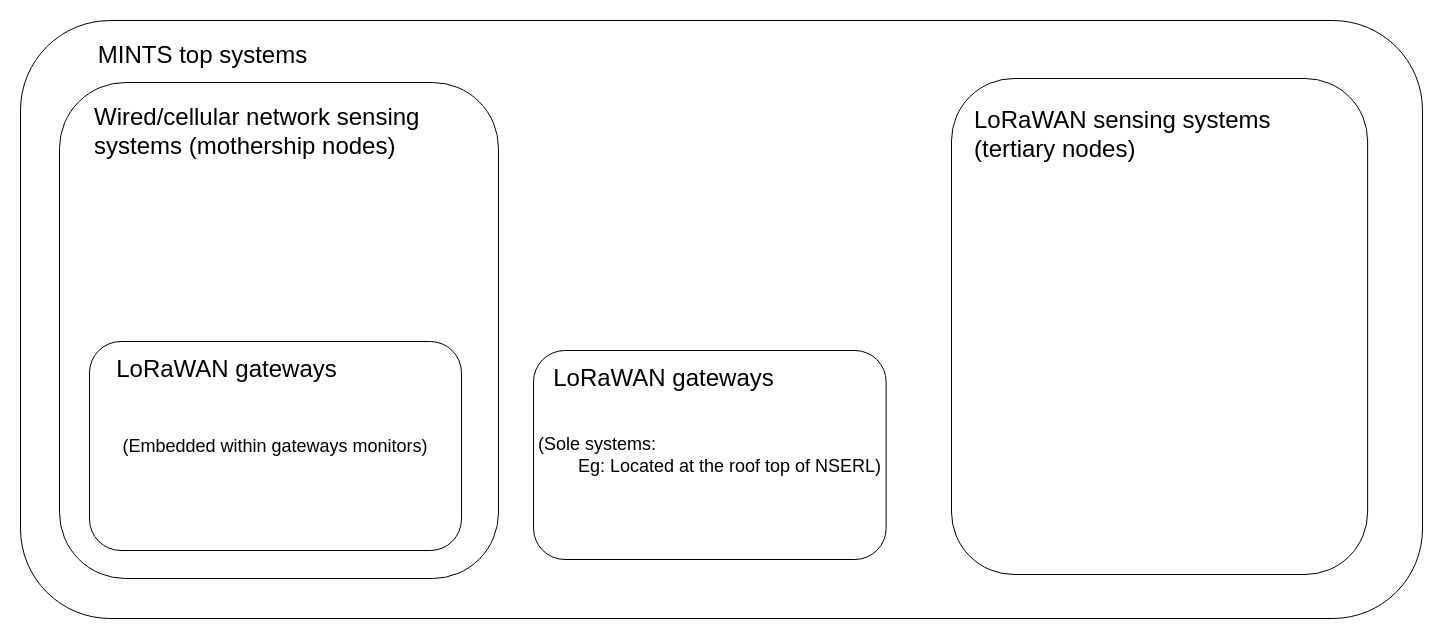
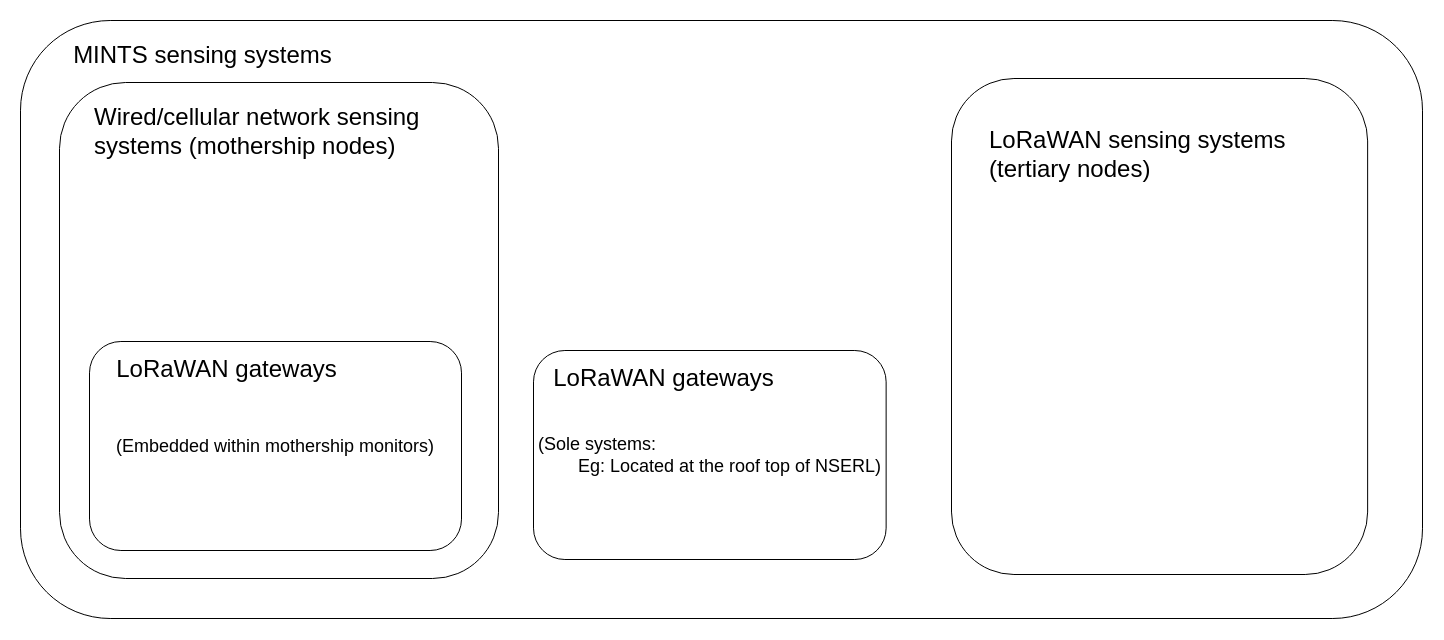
  <mxCell id="0" />
  <mxCell id="1" parent="0" />
  <mxCell id="2" value="" style="rounded=1;whiteSpace=wrap;html=1;fillColor=none;container=0;" vertex="1" parent="1"><mxGeometry x="20" y="20" width="1402" height="598" as="geometry" /></mxCell>
- <mxCell id="3" value="&lt;font style=&quot;font-size: 24px;&quot;&gt;MINTS top systems&lt;/font&gt;" style="text;html=1;strokeColor=none;fillColor=none;align=center;verticalAlign=middle;whiteSpace=wrap;rounded=0;" vertex="1" parent="1"><mxGeometry x="57" y="33" width="291" height="44" as="geometry" /></mxCell>
+ <mxCell id="3" value="&lt;font style=&quot;font-size: 24px;&quot;&gt;MINTS sensing systems&lt;/font&gt;" style="text;html=1;strokeColor=none;fillColor=none;align=center;verticalAlign=middle;whiteSpace=wrap;rounded=0;" vertex="1" parent="1"><mxGeometry x="57" y="33" width="291" height="44" as="geometry" /></mxCell>
  <mxCell id="4" value="" style="group;fillColor=none;" vertex="1" connectable="0" parent="1"><mxGeometry x="23" y="82" width="465" height="496" as="geometry" /></mxCell>
  <mxCell id="5" value="" style="rounded=1;whiteSpace=wrap;html=1;fillColor=none;" vertex="1" parent="4"><mxGeometry x="36" width="439" height="496" as="geometry" /></mxCell>
  <mxCell id="6" value="&lt;font style=&quot;font-size: 24px;&quot;&gt;Wired/cellular network sensing systems (mothership nodes)&lt;/font&gt;" style="text;html=1;strokeColor=none;fillColor=none;align=left;verticalAlign=middle;whiteSpace=wrap;rounded=0;" vertex="1" parent="4"><mxGeometry x="69" y="18" width="396" height="61" as="geometry" /></mxCell>
  <mxCell id="7" value="" style="group;fillColor=none;" vertex="1" connectable="0" parent="4"><mxGeometry x="47" y="256" width="391" height="212" as="geometry" /></mxCell>
- <mxCell id="8" value="&lt;font style=&quot;font-size: 18px;&quot;&gt;(Embedded within gateways monitors)&lt;/font&gt;" style="rounded=1;whiteSpace=wrap;html=1;fillColor=none;" vertex="1" parent="7"><mxGeometry x="19" y="3" width="372" height="209" as="geometry" /></mxCell>
+ <mxCell id="8" value="&lt;font style=&quot;font-size: 18px;&quot;&gt;(Embedded within mothership monitors)&lt;/font&gt;" style="rounded=1;whiteSpace=wrap;html=1;fillColor=none;" vertex="1" parent="7"><mxGeometry x="19" y="3" width="372" height="209" as="geometry" /></mxCell>
  <mxCell id="9" value="&lt;font style=&quot;font-size: 24px;&quot;&gt;LoRaWAN gateways&lt;/font&gt;" style="text;html=1;strokeColor=none;fillColor=none;align=center;verticalAlign=middle;whiteSpace=wrap;rounded=0;" vertex="1" parent="7"><mxGeometry width="313" height="61" as="geometry" /></mxCell>
  <mxCell id="10" value="" style="group;fillColor=none;" vertex="1" connectable="0" parent="1"><mxGeometry x="515.004" y="347" width="370.644" height="212" as="geometry" /></mxCell>
  <mxCell id="11" value="&lt;div style=&quot;text-align: left;&quot;&gt;&lt;span style=&quot;font-size: 18px; background-color: initial;&quot;&gt;(Sole systems:&lt;/span&gt;&lt;/div&gt;&lt;font style=&quot;font-size: 18px;&quot;&gt;&lt;span style=&quot;white-space: pre;&quot;&gt;&#09;&lt;/span&gt;Eg: Located at the roof top of NSERL)&lt;/font&gt;" style="rounded=1;whiteSpace=wrap;html=1;fillColor=none;" vertex="1" parent="10"><mxGeometry x="18.011" y="3" width="352.633" height="209" as="geometry" /></mxCell>
  <mxCell id="12" value="&lt;font style=&quot;font-size: 24px;&quot;&gt;LoRaWAN gateways&lt;/font&gt;" style="text;html=1;strokeColor=none;fillColor=none;align=center;verticalAlign=middle;whiteSpace=wrap;rounded=0;" vertex="1" parent="10"><mxGeometry width="296.705" height="61" as="geometry" /></mxCell>
  <mxCell id="13" value="" style="rounded=1;whiteSpace=wrap;html=1;fillColor=none;" vertex="1" parent="1"><mxGeometry x="950.997" y="78" width="416.145" height="496" as="geometry" /></mxCell>
- <mxCell id="14" value="&lt;font style=&quot;font-size: 24px;&quot;&gt;LoRaWAN sensing systems &lt;br&gt;(tertiary nodes)&lt;/font&gt;" style="text;html=1;strokeColor=none;fillColor=none;align=left;verticalAlign=middle;whiteSpace=wrap;rounded=0;" vertex="1" parent="1"><mxGeometry x="972.001" y="103" width="375.383" height="61" as="geometry" /></mxCell>
+ <mxCell id="14" value="&lt;font style=&quot;font-size: 24px;&quot;&gt;LoRaWAN sensing systems &lt;br&gt;(tertiary nodes)&lt;/font&gt;" style="text;html=1;strokeColor=none;fillColor=none;align=left;verticalAlign=middle;whiteSpace=wrap;rounded=0;" vertex="1" parent="1"><mxGeometry x="987.001" y="123" width="375.383" height="61" as="geometry" /></mxCell>
